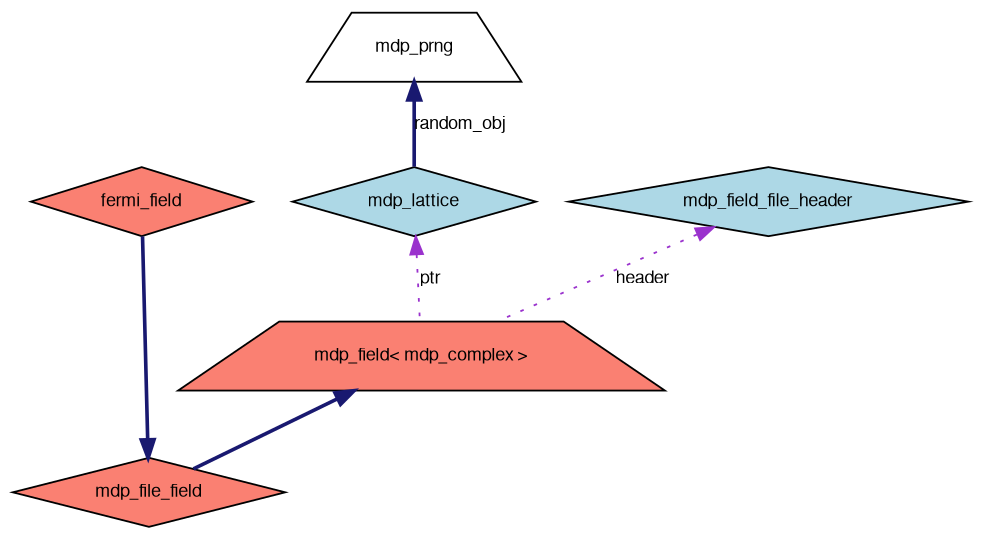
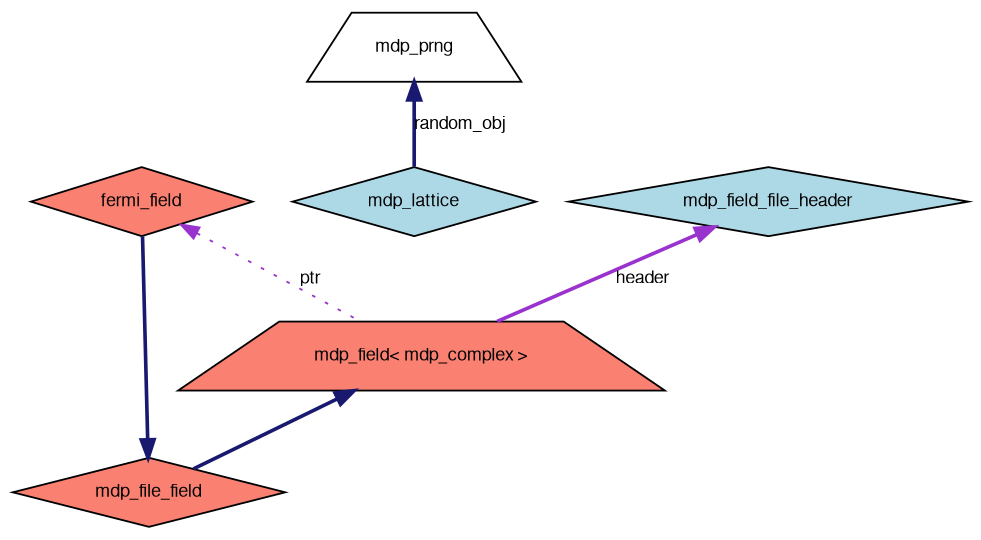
  digraph {
    node [color=black fillcolor=salmon fontname=FreeSans fontsize=10 shape=diamond style=filled]
    edge [color=midnightblue dir=back fontname=FreeSans fontsize=10 labelfontname=FreeSans labelfontsize=10 style=bold]
    n1 [fontcolor=black height=0.2 label=fermi_field width=0.4]
    n2 [height=0.2 label=mdp_file_field width=0.4]
    n3 [height=0.2 label="mdp_field\< mdp_complex \>" shape=trapezium width=0.4]
    n4 [fillcolor=lightblue height=0.2 label=mdp_lattice width=0.4]
    n5 [fillcolor=white height=0.2 label=mdp_prng shape=trapezium width=0.4]
    n6 [fillcolor=lightblue height=0.2 label=mdp_field_file_header width=0.4]
    n2 -> n1
    n3 -> n2
-   n4 -> n3 [color=darkorchid3 label=ptr style=dotted]
+   n1 -> n3 [color=darkorchid3 label=ptr style=dotted]
    n5 -> n4 [label=random_obj]
-   n6 -> n3 [color=darkorchid3 label=header style=dotted]
+   n6 -> n3 [color=darkorchid3 label=header]
  }
